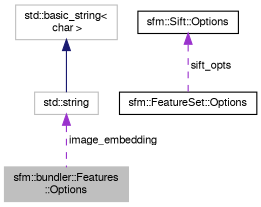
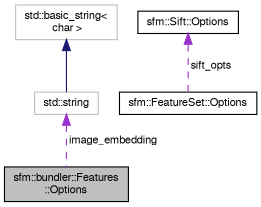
  digraph {
    node [color=black fillcolor=white fontname=FreeSans fontsize=10 shape=record style=filled]
    edge [color=darkorchid3 dir=back fontname=FreeSans fontsize=10 labelfontname=FreeSans labelfontsize=10 style=dashed]
-   n1 [color=grey75 fillcolor=grey75 fontcolor=black height=0.2 label="sfm::bundler::Features\l::Options" width=0.4]
+   n1 [fillcolor=grey75 fontcolor=black height=0.2 label="sfm::bundler::Features\l::Options" width=0.4]
    n2 [color=grey75 height=0.2 label="std::string" width=0.4]
    n3 [color=grey75 height=0.2 label="std::basic_string\<\l char \>" width=0.4]
    n4 [height=0.2 label="sfm::FeatureSet::Options" width=0.4]
    n5 [height=0.2 label="sfm::Sift::Options" width=0.4]
    n2 -> n1 [label=" image_embedding"]
    n3 -> n2 [color=midnightblue style=solid]
    n5 -> n4 [label=" sift_opts"]
  }
